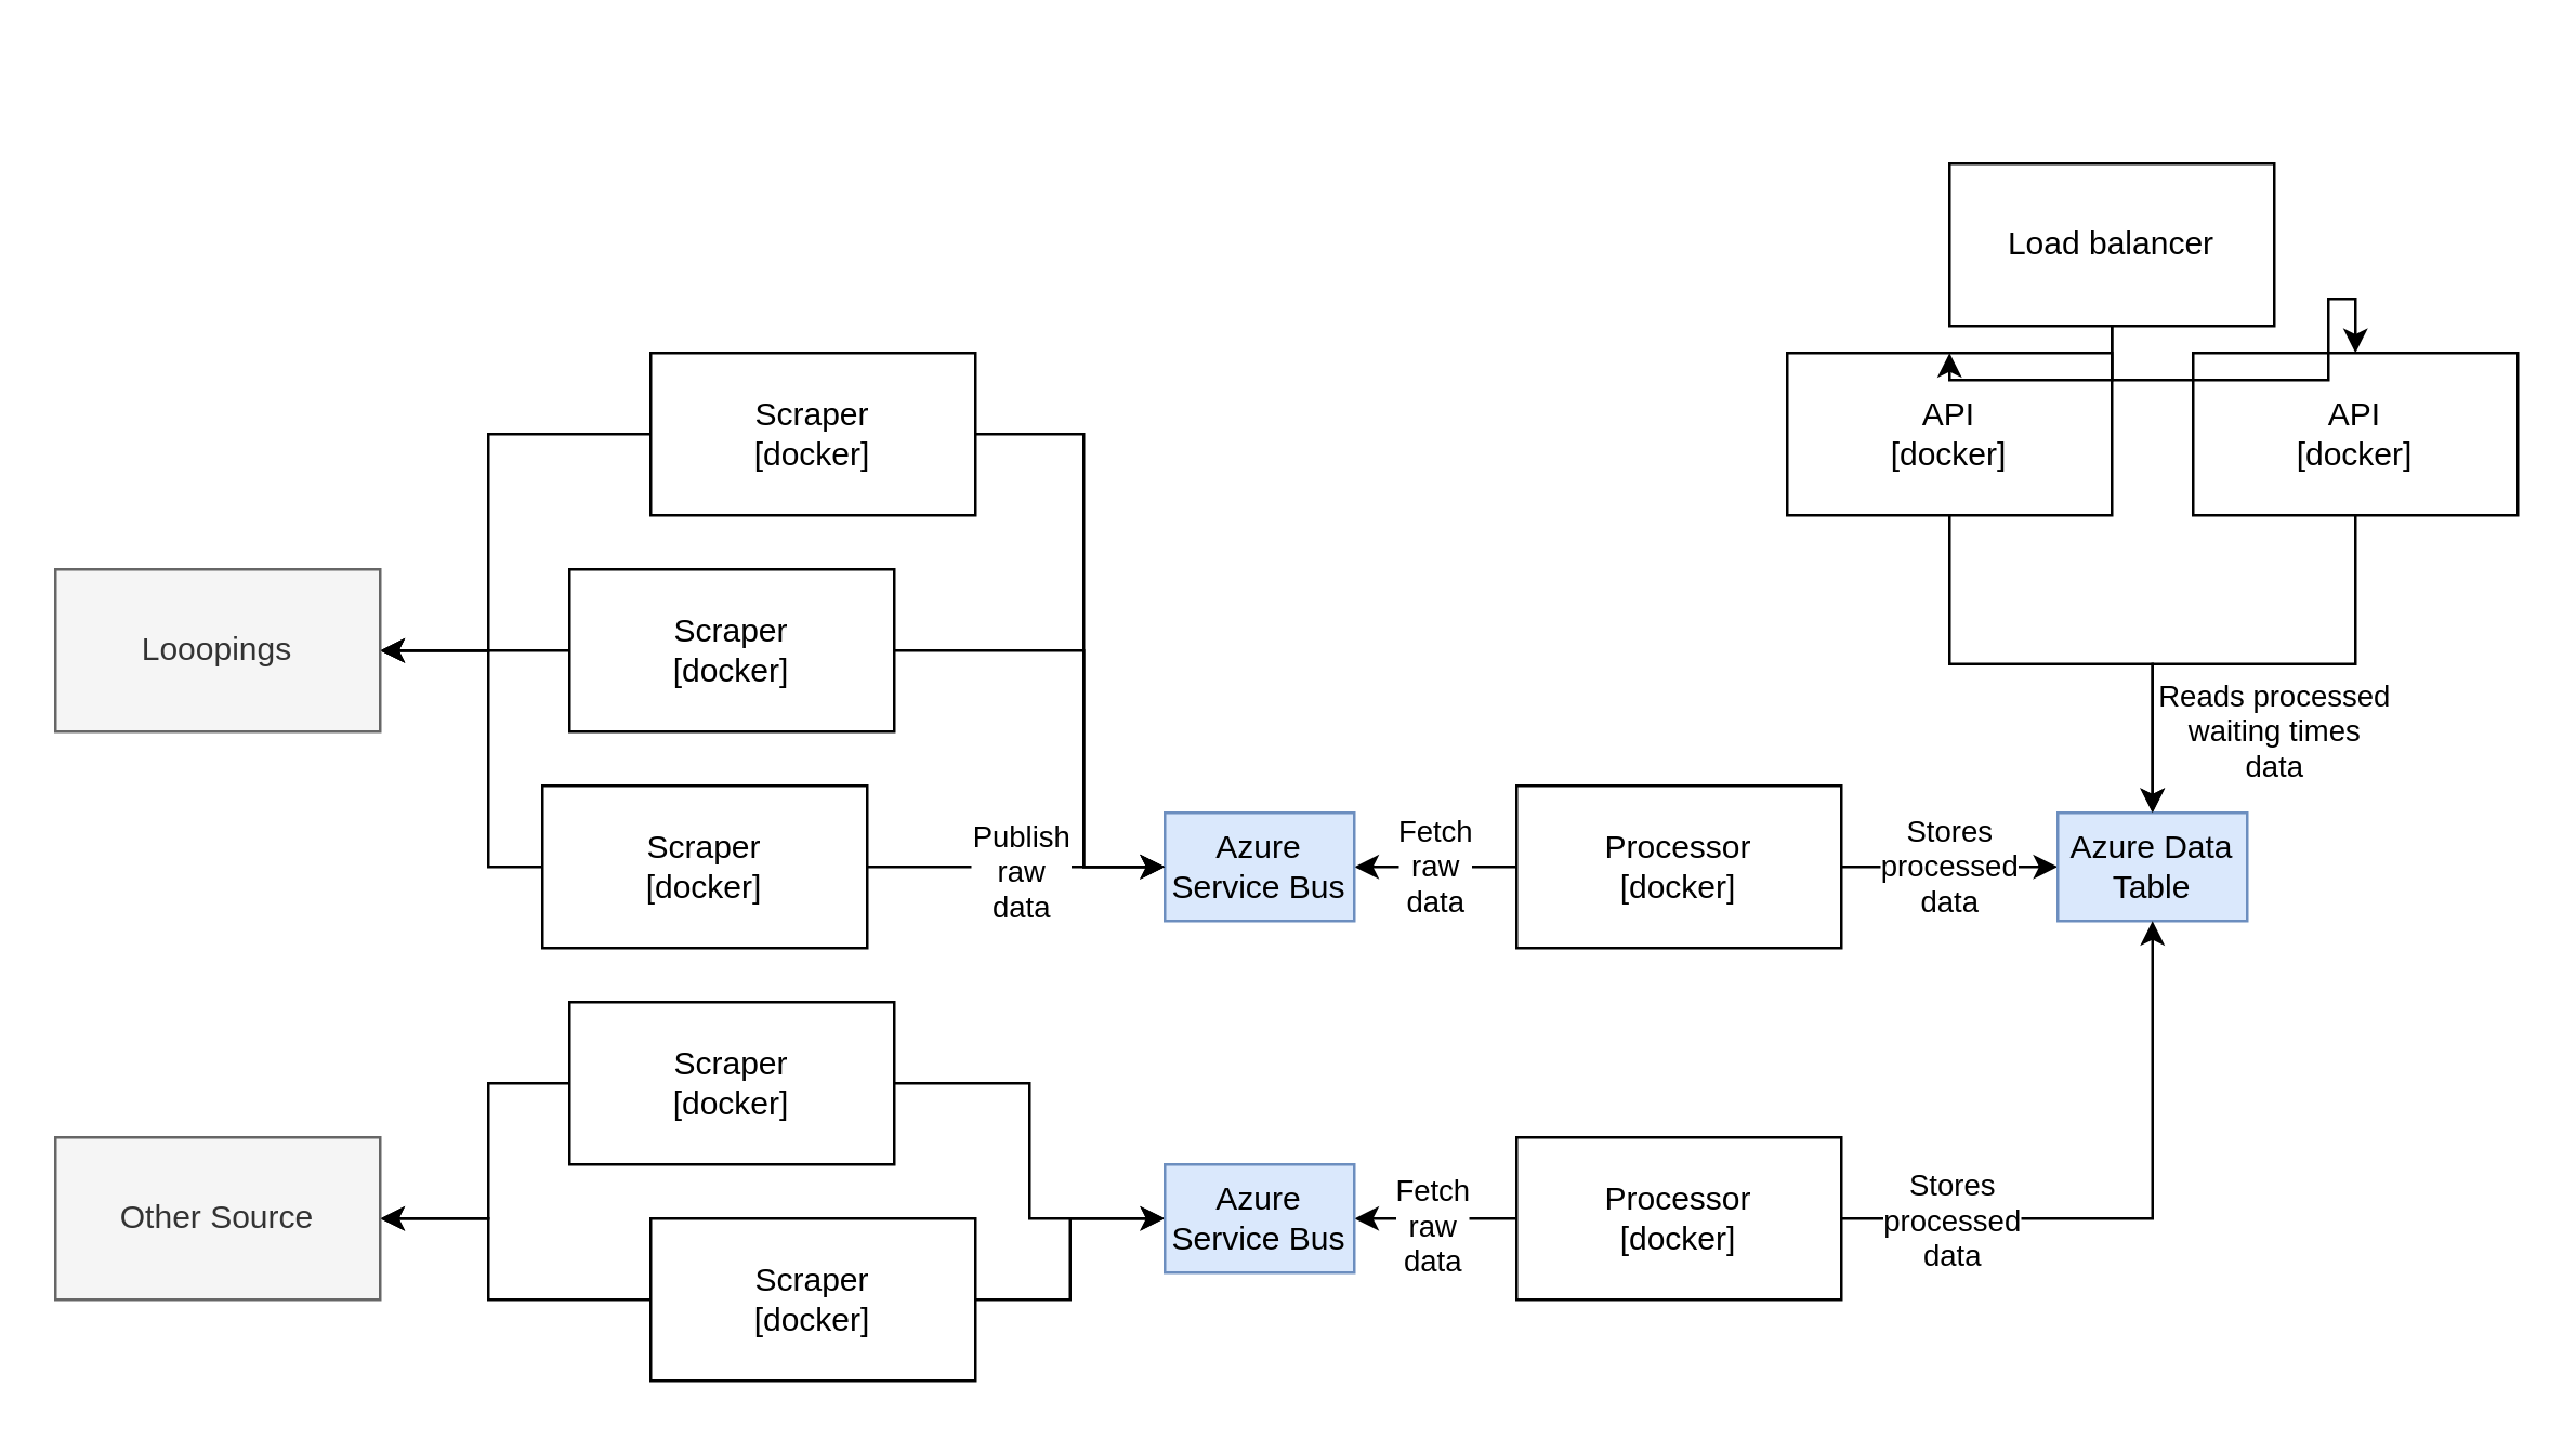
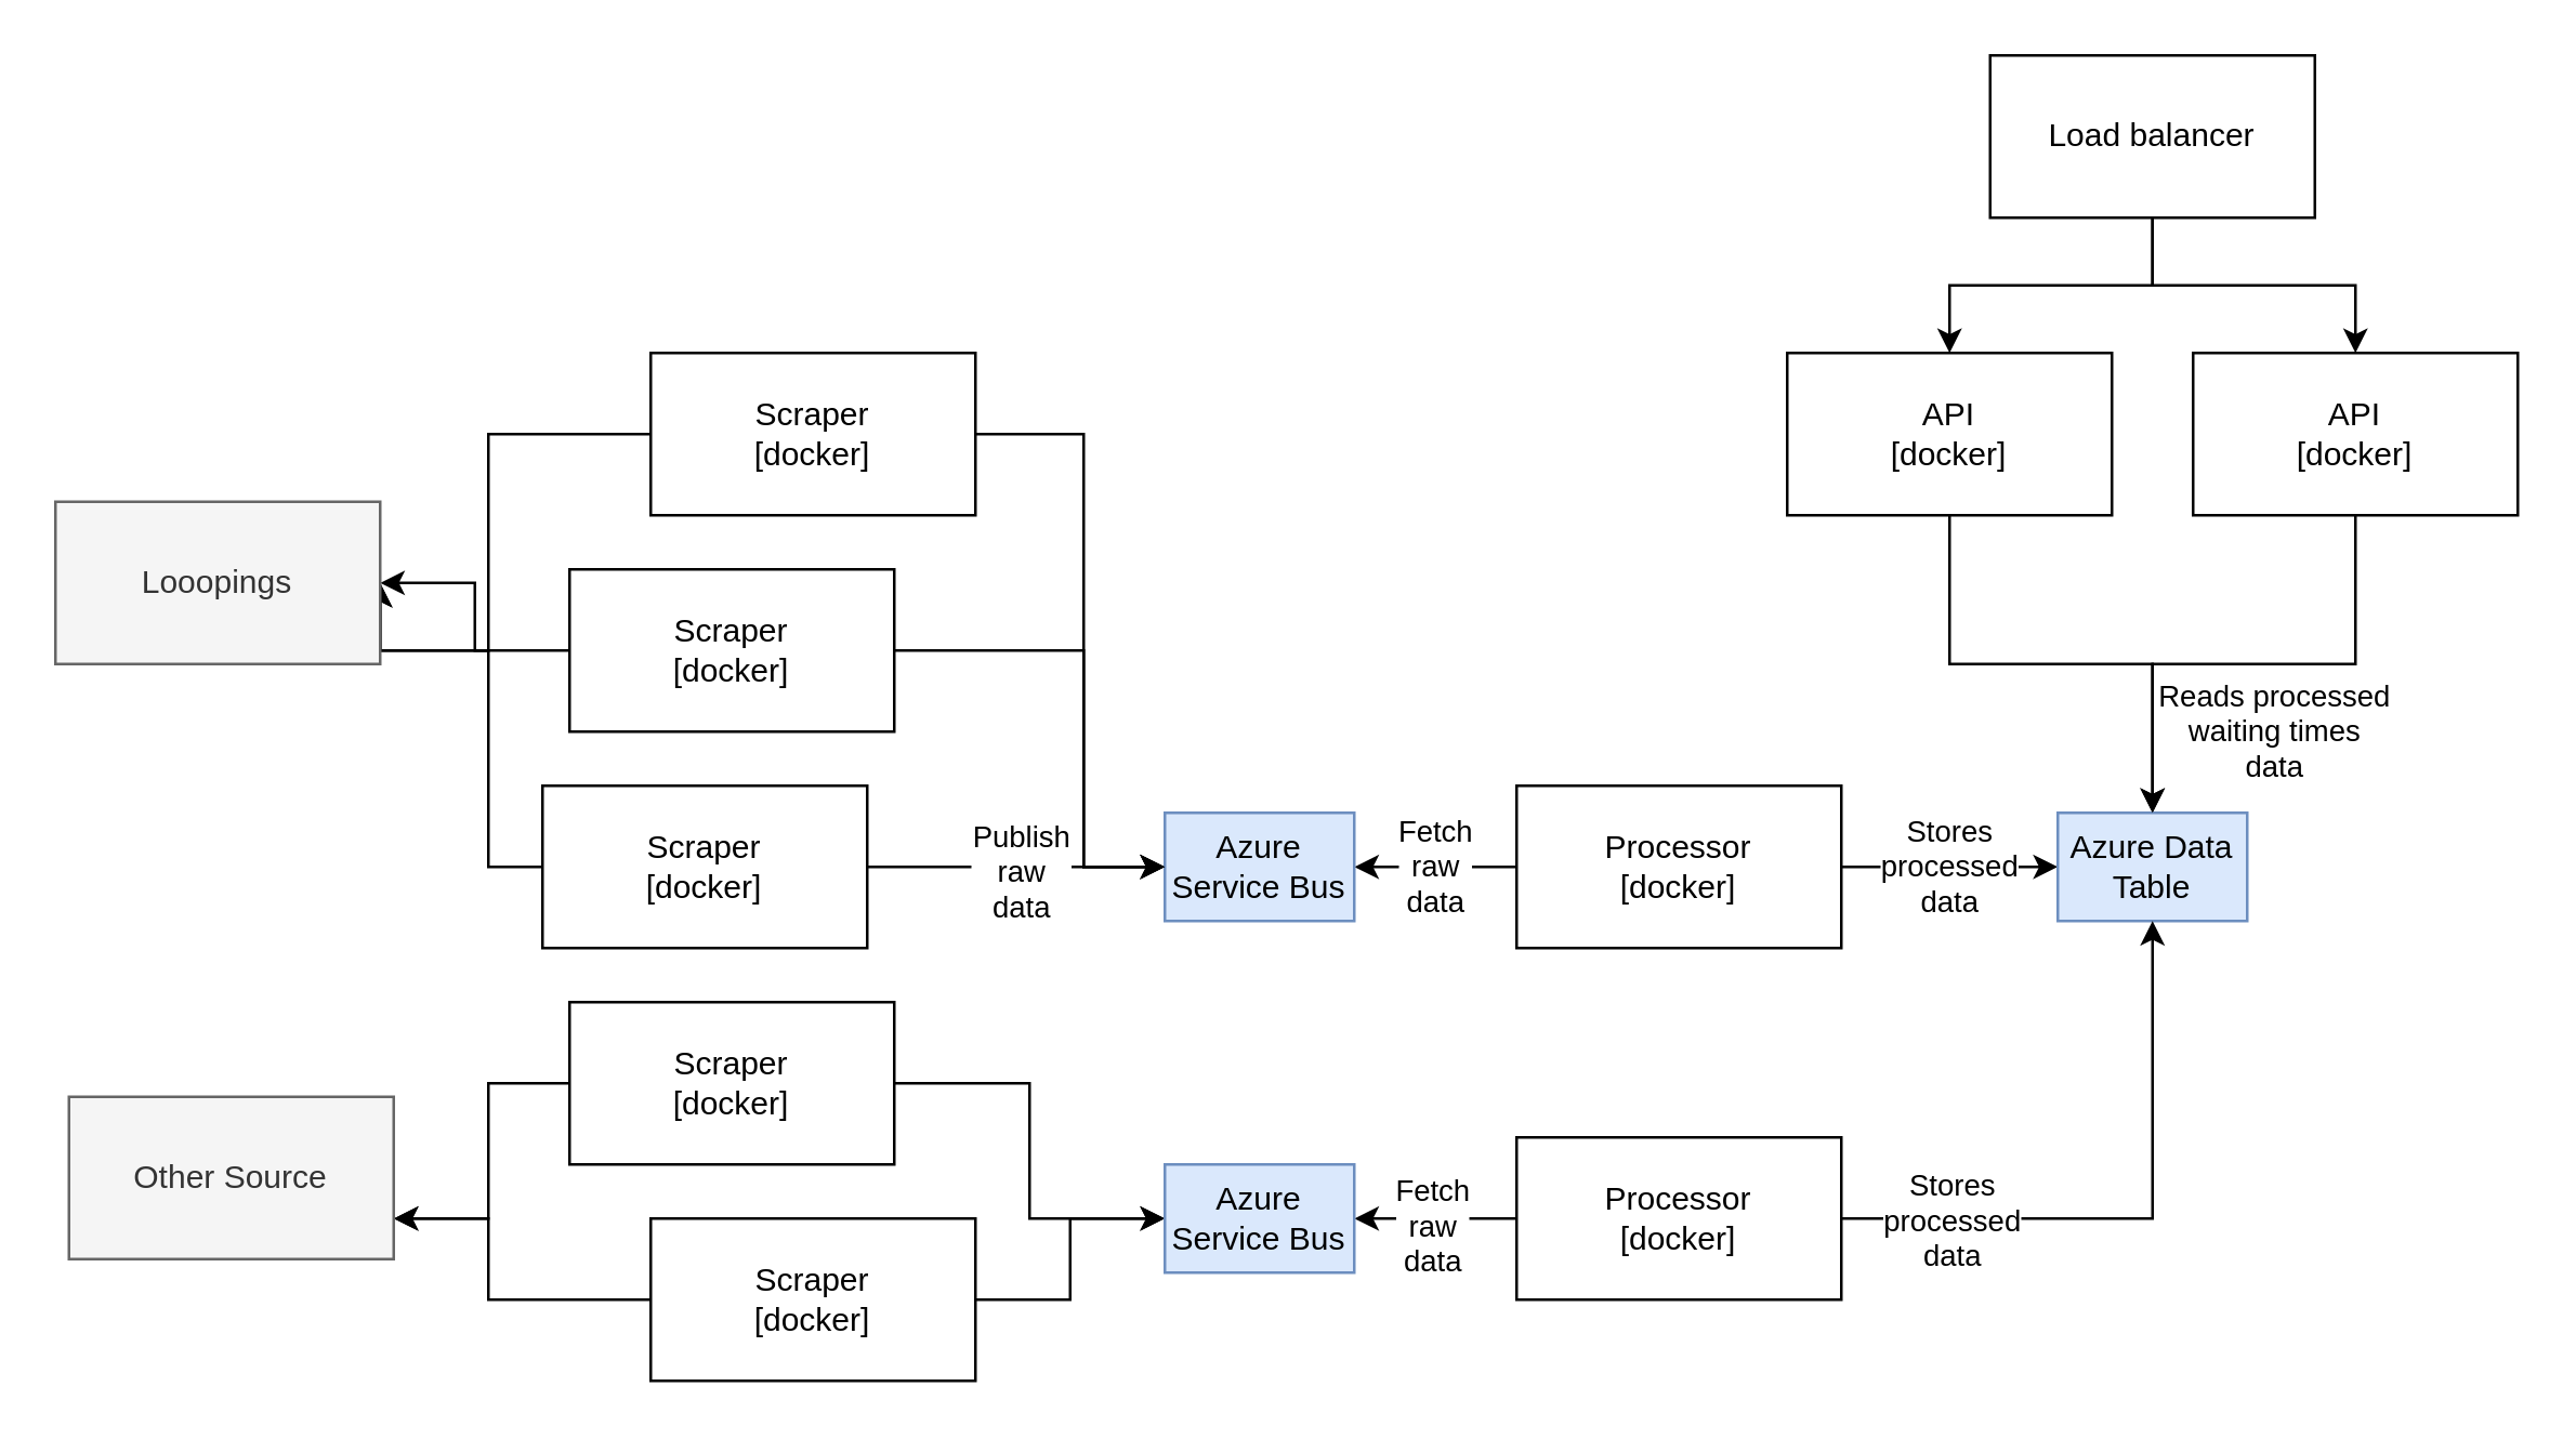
  <mxCell id="0" />
  <mxCell id="1" parent="0" />
  <mxCell id="2" value="Reads processed&lt;div&gt;waiting times&lt;/div&gt;&lt;div&gt;data&lt;/div&gt;" style="edgeStyle=orthogonalEdgeStyle;rounded=0;orthogonalLoop=1;jettySize=auto;html=1;" parent="1" source="10" target="12" edge="1"><mxGeometry x="-0.081" y="25" relative="1" as="geometry"><mxPoint as="offset" /></mxGeometry></mxCell>
  <mxCell id="3" style="edgeStyle=orthogonalEdgeStyle;rounded=0;orthogonalLoop=1;jettySize=auto;html=1;entryX=0;entryY=0.5;entryDx=0;entryDy=0;" parent="1" source="6" target="11" edge="1"><mxGeometry relative="1" as="geometry" /></mxCell>
  <mxCell id="4" value="Publish&lt;div&gt;raw&lt;/div&gt;&lt;div&gt;data&lt;/div&gt;" style="edgeLabel;html=1;align=center;verticalAlign=middle;resizable=0;points=[];" parent="3" vertex="1" connectable="0"><mxGeometry x="-0.322" y="-1" relative="1" as="geometry"><mxPoint x="19" as="offset" /></mxGeometry></mxCell>
  <mxCell id="5" style="edgeStyle=orthogonalEdgeStyle;rounded=0;orthogonalLoop=1;jettySize=auto;html=1;entryX=1;entryY=0.5;entryDx=0;entryDy=0;" edge="1" parent="1" source="6" target="30"><mxGeometry relative="1" as="geometry"><Array as="points"><mxPoint x="180" y="320" /><mxPoint x="180" y="240" /></Array></mxGeometry></mxCell>
  <mxCell id="6" value="Scraper&lt;div&gt;[docker]&lt;/div&gt;" style="rounded=0;whiteSpace=wrap;html=1;" parent="1" vertex="1"><mxGeometry x="200" y="290" width="120" height="60" as="geometry" /></mxCell>
  <mxCell id="7" value="Fetch&lt;div&gt;raw&lt;/div&gt;&lt;div&gt;data&lt;/div&gt;" style="edgeStyle=orthogonalEdgeStyle;rounded=0;orthogonalLoop=1;jettySize=auto;html=1;" parent="1" source="9" target="11" edge="1"><mxGeometry relative="1" as="geometry" /></mxCell>
  <mxCell id="8" value="Stores&lt;div&gt;processed&lt;/div&gt;&lt;div&gt;data&lt;/div&gt;" style="edgeStyle=orthogonalEdgeStyle;rounded=0;orthogonalLoop=1;jettySize=auto;html=1;" parent="1" source="9" target="12" edge="1"><mxGeometry relative="1" as="geometry" /></mxCell>
  <mxCell id="9" value="&lt;div&gt;Processor&lt;/div&gt;&lt;div&gt;[docker]&lt;/div&gt;" style="rounded=0;whiteSpace=wrap;html=1;" parent="1" vertex="1"><mxGeometry x="560" y="290" width="120" height="60" as="geometry" /></mxCell>
  <mxCell id="10" value="&lt;div&gt;API&lt;/div&gt;&lt;div&gt;[docker]&lt;/div&gt;" style="rounded=0;whiteSpace=wrap;html=1;" parent="1" vertex="1"><mxGeometry x="810" y="130" width="120" height="60" as="geometry" /></mxCell>
  <mxCell id="11" value="Azure Service Bus" style="rounded=0;whiteSpace=wrap;html=1;fillColor=#dae8fc;strokeColor=#6c8ebf;" parent="1" vertex="1"><mxGeometry x="430" y="300" width="70" height="40" as="geometry" /></mxCell>
  <mxCell id="12" value="Azure Data Table" style="rounded=0;whiteSpace=wrap;html=1;fillColor=#dae8fc;strokeColor=#6c8ebf;" parent="1" vertex="1"><mxGeometry x="760" y="300" width="70" height="40" as="geometry" /></mxCell>
  <mxCell id="13" style="edgeStyle=orthogonalEdgeStyle;rounded=0;orthogonalLoop=1;jettySize=auto;html=1;entryX=0;entryY=0.5;entryDx=0;entryDy=0;" edge="1" parent="1" source="15" target="11"><mxGeometry relative="1" as="geometry"><Array as="points"><mxPoint x="400" y="240" /><mxPoint x="400" y="320" /></Array></mxGeometry></mxCell>
  <mxCell id="14" style="edgeStyle=orthogonalEdgeStyle;rounded=0;orthogonalLoop=1;jettySize=auto;html=1;" edge="1" parent="1" source="15" target="30"><mxGeometry relative="1" as="geometry" /></mxCell>
  <mxCell id="15" value="Scraper&lt;div&gt;[docker]&lt;/div&gt;" style="rounded=0;whiteSpace=wrap;html=1;" vertex="1" parent="1"><mxGeometry x="210" y="210" width="120" height="60" as="geometry" /></mxCell>
  <mxCell id="16" style="edgeStyle=orthogonalEdgeStyle;rounded=0;orthogonalLoop=1;jettySize=auto;html=1;" edge="1" parent="1" source="18" target="31"><mxGeometry relative="1" as="geometry"><Array as="points"><mxPoint x="180" y="400" /><mxPoint x="180" y="450" /></Array></mxGeometry></mxCell>
  <mxCell id="17" style="edgeStyle=orthogonalEdgeStyle;rounded=0;orthogonalLoop=1;jettySize=auto;html=1;" edge="1" parent="1" source="18" target="37"><mxGeometry relative="1" as="geometry" /></mxCell>
  <mxCell id="18" value="Scraper&lt;div&gt;[docker]&lt;/div&gt;" style="rounded=0;whiteSpace=wrap;html=1;" vertex="1" parent="1"><mxGeometry x="210" y="370" width="120" height="60" as="geometry" /></mxCell>
  <mxCell id="19" style="edgeStyle=orthogonalEdgeStyle;rounded=0;orthogonalLoop=1;jettySize=auto;html=1;" edge="1" parent="1" source="21" target="31"><mxGeometry relative="1" as="geometry"><Array as="points"><mxPoint x="180" y="480" /><mxPoint x="180" y="450" /></Array></mxGeometry></mxCell>
  <mxCell id="20" style="edgeStyle=orthogonalEdgeStyle;rounded=0;orthogonalLoop=1;jettySize=auto;html=1;" edge="1" parent="1" source="21" target="37"><mxGeometry relative="1" as="geometry" /></mxCell>
  <mxCell id="21" value="Scraper&lt;div&gt;[docker]&lt;/div&gt;" style="rounded=0;whiteSpace=wrap;html=1;" vertex="1" parent="1"><mxGeometry x="240" y="450" width="120" height="60" as="geometry" /></mxCell>
  <mxCell id="22" style="edgeStyle=orthogonalEdgeStyle;rounded=0;orthogonalLoop=1;jettySize=auto;html=1;entryX=0;entryY=0.5;entryDx=0;entryDy=0;" edge="1" parent="1" source="24" target="11"><mxGeometry relative="1" as="geometry"><Array as="points"><mxPoint x="400" y="160" /><mxPoint x="400" y="320" /></Array></mxGeometry></mxCell>
  <mxCell id="23" style="edgeStyle=orthogonalEdgeStyle;rounded=0;orthogonalLoop=1;jettySize=auto;html=1;entryX=1;entryY=0.5;entryDx=0;entryDy=0;" edge="1" parent="1" source="24" target="30"><mxGeometry relative="1" as="geometry"><Array as="points"><mxPoint x="180" y="160" /><mxPoint x="180" y="240" /></Array></mxGeometry></mxCell>
  <mxCell id="24" value="Scraper&lt;div&gt;[docker]&lt;/div&gt;" style="rounded=0;whiteSpace=wrap;html=1;" vertex="1" parent="1"><mxGeometry x="240" y="130" width="120" height="60" as="geometry" /></mxCell>
  <mxCell id="25" style="edgeStyle=orthogonalEdgeStyle;rounded=0;orthogonalLoop=1;jettySize=auto;html=1;" edge="1" parent="1" source="26" target="12"><mxGeometry relative="1" as="geometry" /></mxCell>
  <mxCell id="26" value="&lt;div&gt;API&lt;/div&gt;&lt;div&gt;[docker]&lt;/div&gt;" style="rounded=0;whiteSpace=wrap;html=1;" vertex="1" parent="1"><mxGeometry x="660" y="130" width="120" height="60" as="geometry" /></mxCell>
  <mxCell id="27" style="edgeStyle=orthogonalEdgeStyle;rounded=0;orthogonalLoop=1;jettySize=auto;html=1;" edge="1" parent="1" source="29" target="26"><mxGeometry relative="1" as="geometry" /></mxCell>
  <mxCell id="28" style="edgeStyle=orthogonalEdgeStyle;rounded=0;orthogonalLoop=1;jettySize=auto;html=1;" edge="1" parent="1" source="29" target="10"><mxGeometry relative="1" as="geometry" /></mxCell>
- <mxCell id="29" value="&lt;div&gt;Load balancer&lt;/div&gt;" style="rounded=0;whiteSpace=wrap;html=1;" vertex="1" parent="1"><mxGeometry x="720" y="60" width="120" height="60" as="geometry" /></mxCell>
- <mxCell id="30" value="Looopings" style="rounded=0;whiteSpace=wrap;html=1;fillColor=#f5f5f5;fontColor=#333333;strokeColor=#666666;" vertex="1" parent="1"><mxGeometry x="20" y="210" width="120" height="60" as="geometry" /></mxCell>
- <mxCell id="31" value="Other Source" style="rounded=0;whiteSpace=wrap;html=1;fillColor=#f5f5f5;fontColor=#333333;strokeColor=#666666;" vertex="1" parent="1"><mxGeometry x="20" y="420" width="120" height="60" as="geometry" /></mxCell>
+ <mxCell id="29" value="&lt;div&gt;Load balancer&lt;/div&gt;" style="rounded=0;whiteSpace=wrap;html=1;" vertex="1" parent="1"><mxGeometry x="735" y="20" width="120" height="60" as="geometry" /></mxCell>
+ <mxCell id="30" value="Looopings" style="rounded=0;whiteSpace=wrap;html=1;fillColor=#f5f5f5;fontColor=#333333;strokeColor=#666666;" vertex="1" parent="1"><mxGeometry x="20" y="185" width="120" height="60" as="geometry" /></mxCell>
+ <mxCell id="31" value="Other Source" style="rounded=0;whiteSpace=wrap;html=1;fillColor=#f5f5f5;fontColor=#333333;strokeColor=#666666;" vertex="1" parent="1"><mxGeometry x="25" y="405" width="120" height="60" as="geometry" /></mxCell>
  <mxCell id="32" style="edgeStyle=orthogonalEdgeStyle;rounded=0;orthogonalLoop=1;jettySize=auto;html=1;entryX=0.5;entryY=1;entryDx=0;entryDy=0;" edge="1" parent="1" source="36" target="12"><mxGeometry relative="1" as="geometry" /></mxCell>
  <mxCell id="33" value="Stores&lt;div&gt;processed&lt;div&gt;data&lt;/div&gt;&lt;/div&gt;" style="edgeLabel;html=1;align=center;verticalAlign=middle;resizable=0;points=[];" vertex="1" connectable="0" parent="32"><mxGeometry x="-0.689" y="1" relative="1" as="geometry"><mxPoint x="5" y="1" as="offset" /></mxGeometry></mxCell>
  <mxCell id="34" value="" style="edgeStyle=orthogonalEdgeStyle;rounded=0;orthogonalLoop=1;jettySize=auto;html=1;" edge="1" parent="1" source="36" target="37"><mxGeometry relative="1" as="geometry" /></mxCell>
  <mxCell id="35" value="Fetch&lt;div&gt;raw&lt;/div&gt;&lt;div&gt;data&lt;/div&gt;" style="edgeLabel;html=1;align=center;verticalAlign=middle;resizable=0;points=[];" vertex="1" connectable="0" parent="34"><mxGeometry x="0.167" y="-3" relative="1" as="geometry"><mxPoint x="3" y="5" as="offset" /></mxGeometry></mxCell>
  <mxCell id="36" value="&lt;div&gt;Processor&lt;/div&gt;&lt;div&gt;[docker]&lt;/div&gt;" style="rounded=0;whiteSpace=wrap;html=1;" vertex="1" parent="1"><mxGeometry x="560" y="420" width="120" height="60" as="geometry" /></mxCell>
  <mxCell id="37" value="Azure Service Bus" style="rounded=0;whiteSpace=wrap;html=1;fillColor=#dae8fc;strokeColor=#6c8ebf;" vertex="1" parent="1"><mxGeometry x="430" y="430" width="70" height="40" as="geometry" /></mxCell>
